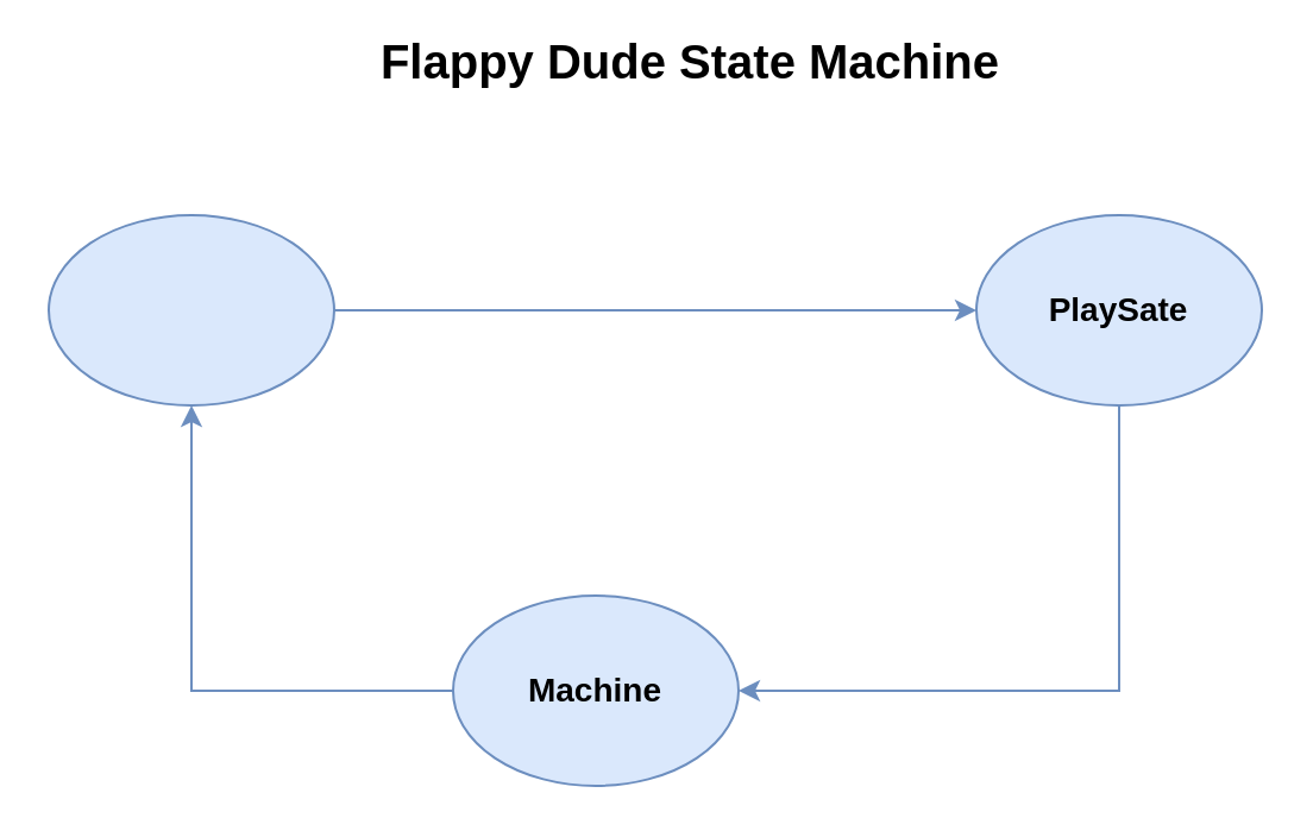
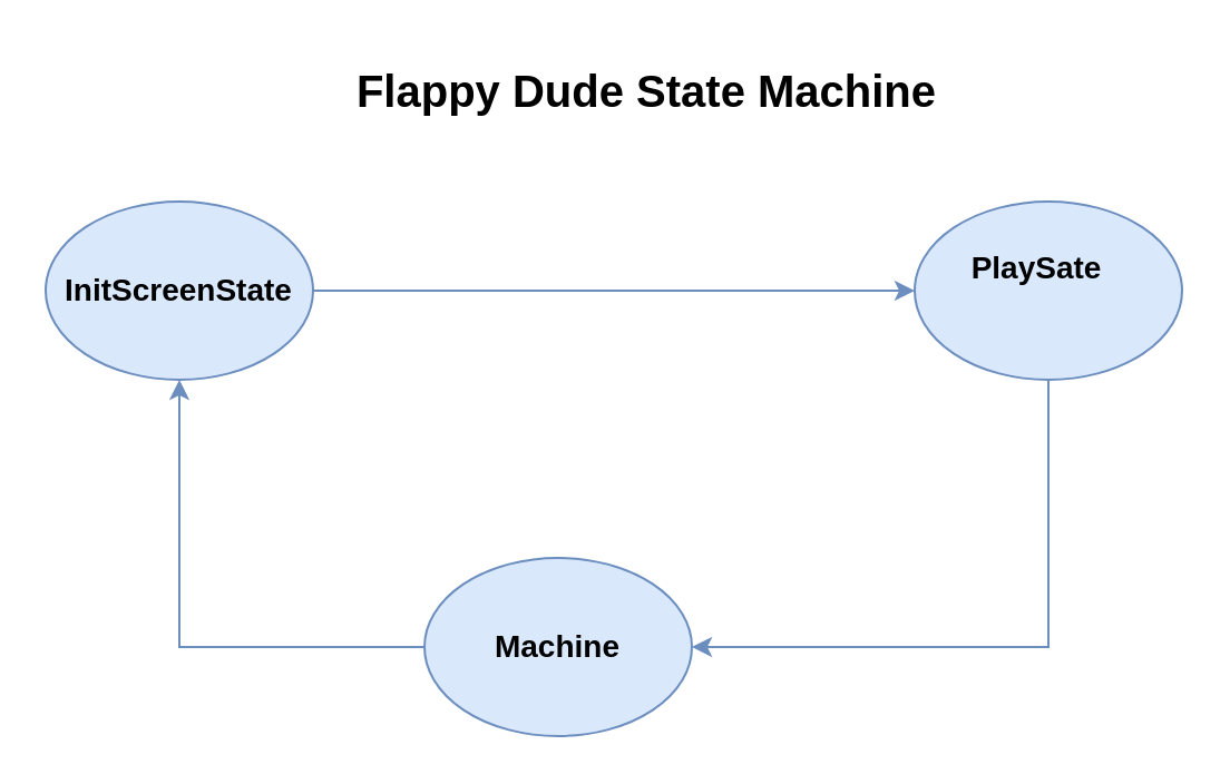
  <mxCell id="0" />
  <mxCell id="1" parent="0" />
- <mxCell id="2" value="&lt;b&gt;&lt;font style=&quot;font-size: 20px&quot;&gt;Flappy Dude State Machine&lt;/font&gt;&lt;/b&gt;" style="text;html=1;strokeColor=none;fillColor=none;align=center;verticalAlign=middle;whiteSpace=wrap;rounded=0;" vertex="1" parent="1"><mxGeometry x="150" y="5" width="280" height="40" as="geometry" /></mxCell>
+ <mxCell id="2" value="&lt;b&gt;&lt;font style=&quot;font-size: 20px&quot;&gt;Flappy Dude State Machine&lt;/font&gt;&lt;/b&gt;" style="text;html=1;strokeColor=none;fillColor=none;align=center;verticalAlign=middle;whiteSpace=wrap;rounded=0;" vertex="1" parent="1"><mxGeometry x="150" y="20" width="280" height="40" as="geometry" /></mxCell>
  <mxCell id="3" style="edgeStyle=orthogonalEdgeStyle;rounded=0;orthogonalLoop=1;jettySize=auto;html=1;fillColor=#dae8fc;strokeColor=#6c8ebf;" edge="1" parent="1" source="4" target="5"><mxGeometry relative="1" as="geometry" /></mxCell>
  <mxCell id="4" value="" style="ellipse;whiteSpace=wrap;html=1;fillColor=#dae8fc;strokeColor=#6c8ebf;" vertex="1" parent="1"><mxGeometry x="20" y="90" width="120" height="80" as="geometry" /></mxCell>
  <mxCell id="5" value="" style="ellipse;whiteSpace=wrap;html=1;fillColor=#dae8fc;strokeColor=#6c8ebf;" vertex="1" parent="1"><mxGeometry x="410" y="90" width="120" height="80" as="geometry" /></mxCell>
  <mxCell id="6" style="edgeStyle=orthogonalEdgeStyle;rounded=0;orthogonalLoop=1;jettySize=auto;html=1;fillColor=#dae8fc;strokeColor=#6c8ebf;" edge="1" parent="1" source="7" target="4"><mxGeometry relative="1" as="geometry" /></mxCell>
  <mxCell id="7" value="" style="ellipse;whiteSpace=wrap;html=1;fillColor=#dae8fc;strokeColor=#6c8ebf;" vertex="1" parent="1"><mxGeometry x="190" y="250" width="120" height="80" as="geometry" /></mxCell>
- <mxCell id="9" value="PlaySate" style="text;html=1;strokeColor=none;fillColor=none;align=center;verticalAlign=middle;whiteSpace=wrap;rounded=0;fontStyle=1;fontSize=14;" vertex="1" parent="1"><mxGeometry x="440" y="120" width="60" height="20" as="geometry" /></mxCell>
+ <mxCell id="8" value="InitScreenState" style="text;html=1;strokeColor=none;fillColor=none;align=center;verticalAlign=middle;whiteSpace=wrap;rounded=0;fontStyle=1;fontSize=14;" vertex="1" parent="1"><mxGeometry x="30" y="120" width="100" height="20" as="geometry" /></mxCell>
+ <mxCell id="9" value="PlaySate" style="text;html=1;strokeColor=none;fillColor=none;align=center;verticalAlign=middle;whiteSpace=wrap;rounded=0;fontStyle=1;fontSize=14;" vertex="1" parent="1"><mxGeometry x="435" y="110" width="60" height="20" as="geometry" /></mxCell>
  <mxCell id="10" value="Machine" style="text;html=1;strokeColor=none;fillColor=none;align=center;verticalAlign=middle;whiteSpace=wrap;rounded=0;fontStyle=1;fontSize=14;" vertex="1" parent="1"><mxGeometry x="217" y="280" width="66" height="20" as="geometry" /></mxCell>
  <mxCell id="11" style="edgeStyle=orthogonalEdgeStyle;rounded=0;orthogonalLoop=1;jettySize=auto;html=1;entryX=1;entryY=0.5;entryDx=0;entryDy=0;fillColor=#dae8fc;strokeColor=#6c8ebf;" edge="1" parent="1" target="7"><mxGeometry relative="1" as="geometry"><mxPoint x="470" y="170" as="sourcePoint" /><mxPoint x="350" y="290" as="targetPoint" /><Array as="points"><mxPoint x="470" y="290" /></Array></mxGeometry></mxCell>
